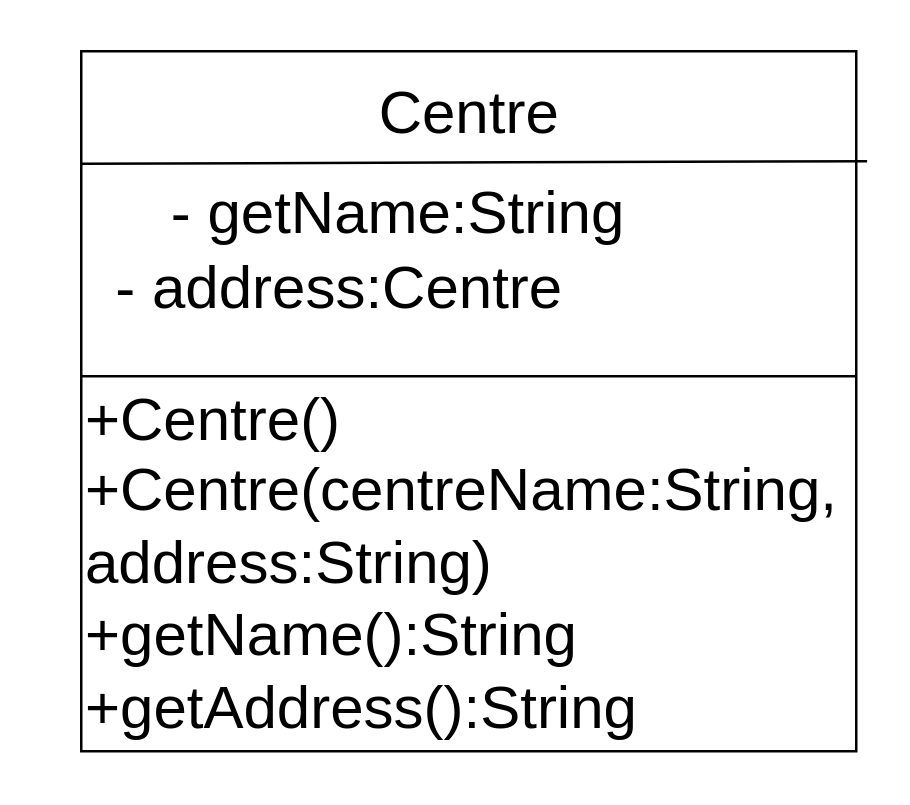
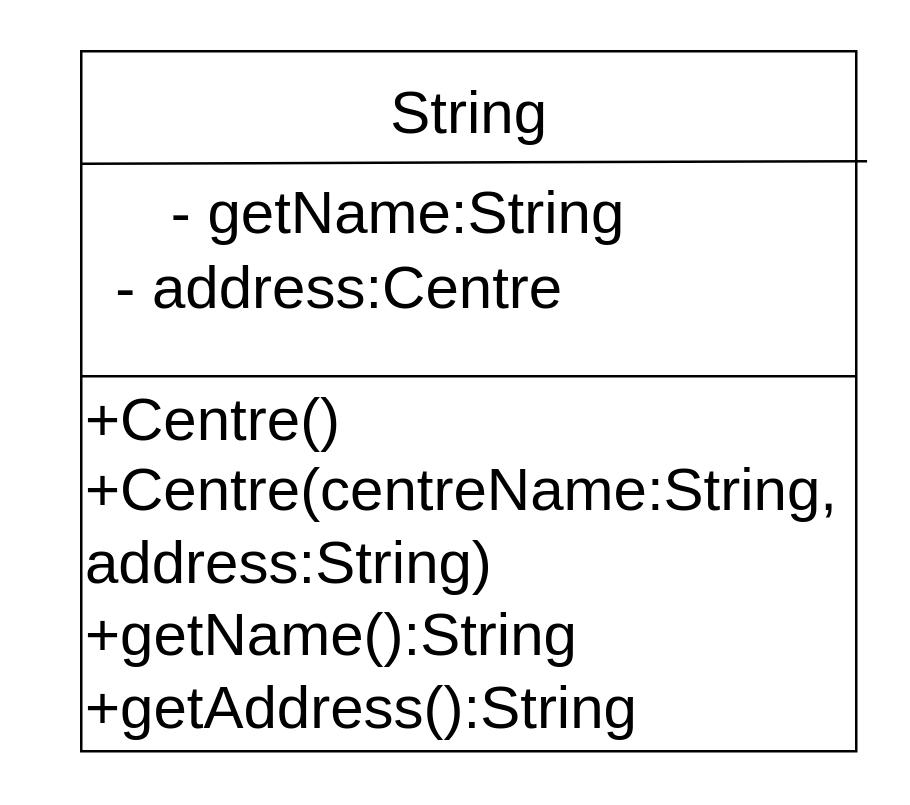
  <mxCell id="0" />
  <mxCell id="1" parent="0" />
  <mxCell id="2" value="" style="group" parent="1" vertex="1" connectable="0"><mxGeometry x="32" y="20" width="310" height="280" as="geometry" /></mxCell>
  <mxCell id="3" value="" style="rounded=0;whiteSpace=wrap;html=1;" parent="2" vertex="1"><mxGeometry width="310" height="280" as="geometry" /></mxCell>
- <mxCell id="4" value="&lt;font style=&quot;font-size: 24px;&quot;&gt;Centre&lt;/font&gt;" style="text;html=1;strokeColor=none;fillColor=none;align=center;verticalAlign=middle;whiteSpace=wrap;rounded=0;" parent="2" vertex="1"><mxGeometry x="95.296" width="120.556" height="50" as="geometry" /></mxCell>
+ <mxCell id="4" value="&lt;font style=&quot;font-size: 24px;&quot;&gt;String&lt;/font&gt;" style="text;html=1;strokeColor=none;fillColor=none;align=center;verticalAlign=middle;whiteSpace=wrap;rounded=0;" parent="2" vertex="1"><mxGeometry x="95.296" width="120.556" height="50" as="geometry" /></mxCell>
  <mxCell id="5" value="" style="endArrow=none;html=1;fontSize=24;entryX=1.014;entryY=0.157;entryDx=0;entryDy=0;entryPerimeter=0;" parent="2" target="3" edge="1"><mxGeometry width="50" height="50" relative="1" as="geometry"><mxPoint y="45" as="sourcePoint" /><mxPoint x="332.963" y="150" as="targetPoint" /></mxGeometry></mxCell>
  <mxCell id="6" value="- getName:String" style="text;html=1;strokeColor=none;fillColor=none;align=center;verticalAlign=middle;whiteSpace=wrap;rounded=0;fontSize=24;" parent="2" vertex="1"><mxGeometry x="-11.481" y="50" width="275.556" height="30" as="geometry" /></mxCell>
  <mxCell id="7" value="- address:Centre" style="text;html=1;strokeColor=none;fillColor=none;align=center;verticalAlign=middle;whiteSpace=wrap;rounded=0;fontSize=24;" parent="2" vertex="1"><mxGeometry y="80" width="206.667" height="30" as="geometry" /></mxCell>
  <mxCell id="8" value="&lt;div style=&quot;&quot;&gt;&lt;span style=&quot;background-color: initial;&quot;&gt;+Centre()&lt;/span&gt;&lt;/div&gt;&lt;div style=&quot;&quot;&gt;&lt;span style=&quot;background-color: initial;&quot;&gt;+Centre(centreName:String, address:String)&lt;/span&gt;&lt;br&gt;&lt;/div&gt;&lt;div style=&quot;&quot;&gt;&lt;span style=&quot;background-color: initial;&quot;&gt;+getName():String&lt;/span&gt;&lt;/div&gt;&lt;div style=&quot;&quot;&gt;&lt;span style=&quot;background-color: initial;&quot;&gt;+getAddress():String&lt;/span&gt;&lt;/div&gt;" style="text;html=1;strokeColor=none;fillColor=none;align=left;verticalAlign=middle;whiteSpace=wrap;rounded=0;fontSize=24;" parent="2" vertex="1"><mxGeometry y="130" width="310" height="150" as="geometry" /></mxCell>
  <mxCell id="9" value="" style="endArrow=none;html=1;fontSize=24;exitX=0;exitY=0;exitDx=0;exitDy=0;entryX=1;entryY=0;entryDx=0;entryDy=0;" parent="2" source="8" target="8" edge="1"><mxGeometry width="50" height="50" relative="1" as="geometry"><mxPoint x="275.556" y="150" as="sourcePoint" /><mxPoint x="332.963" y="100" as="targetPoint" /></mxGeometry></mxCell>
